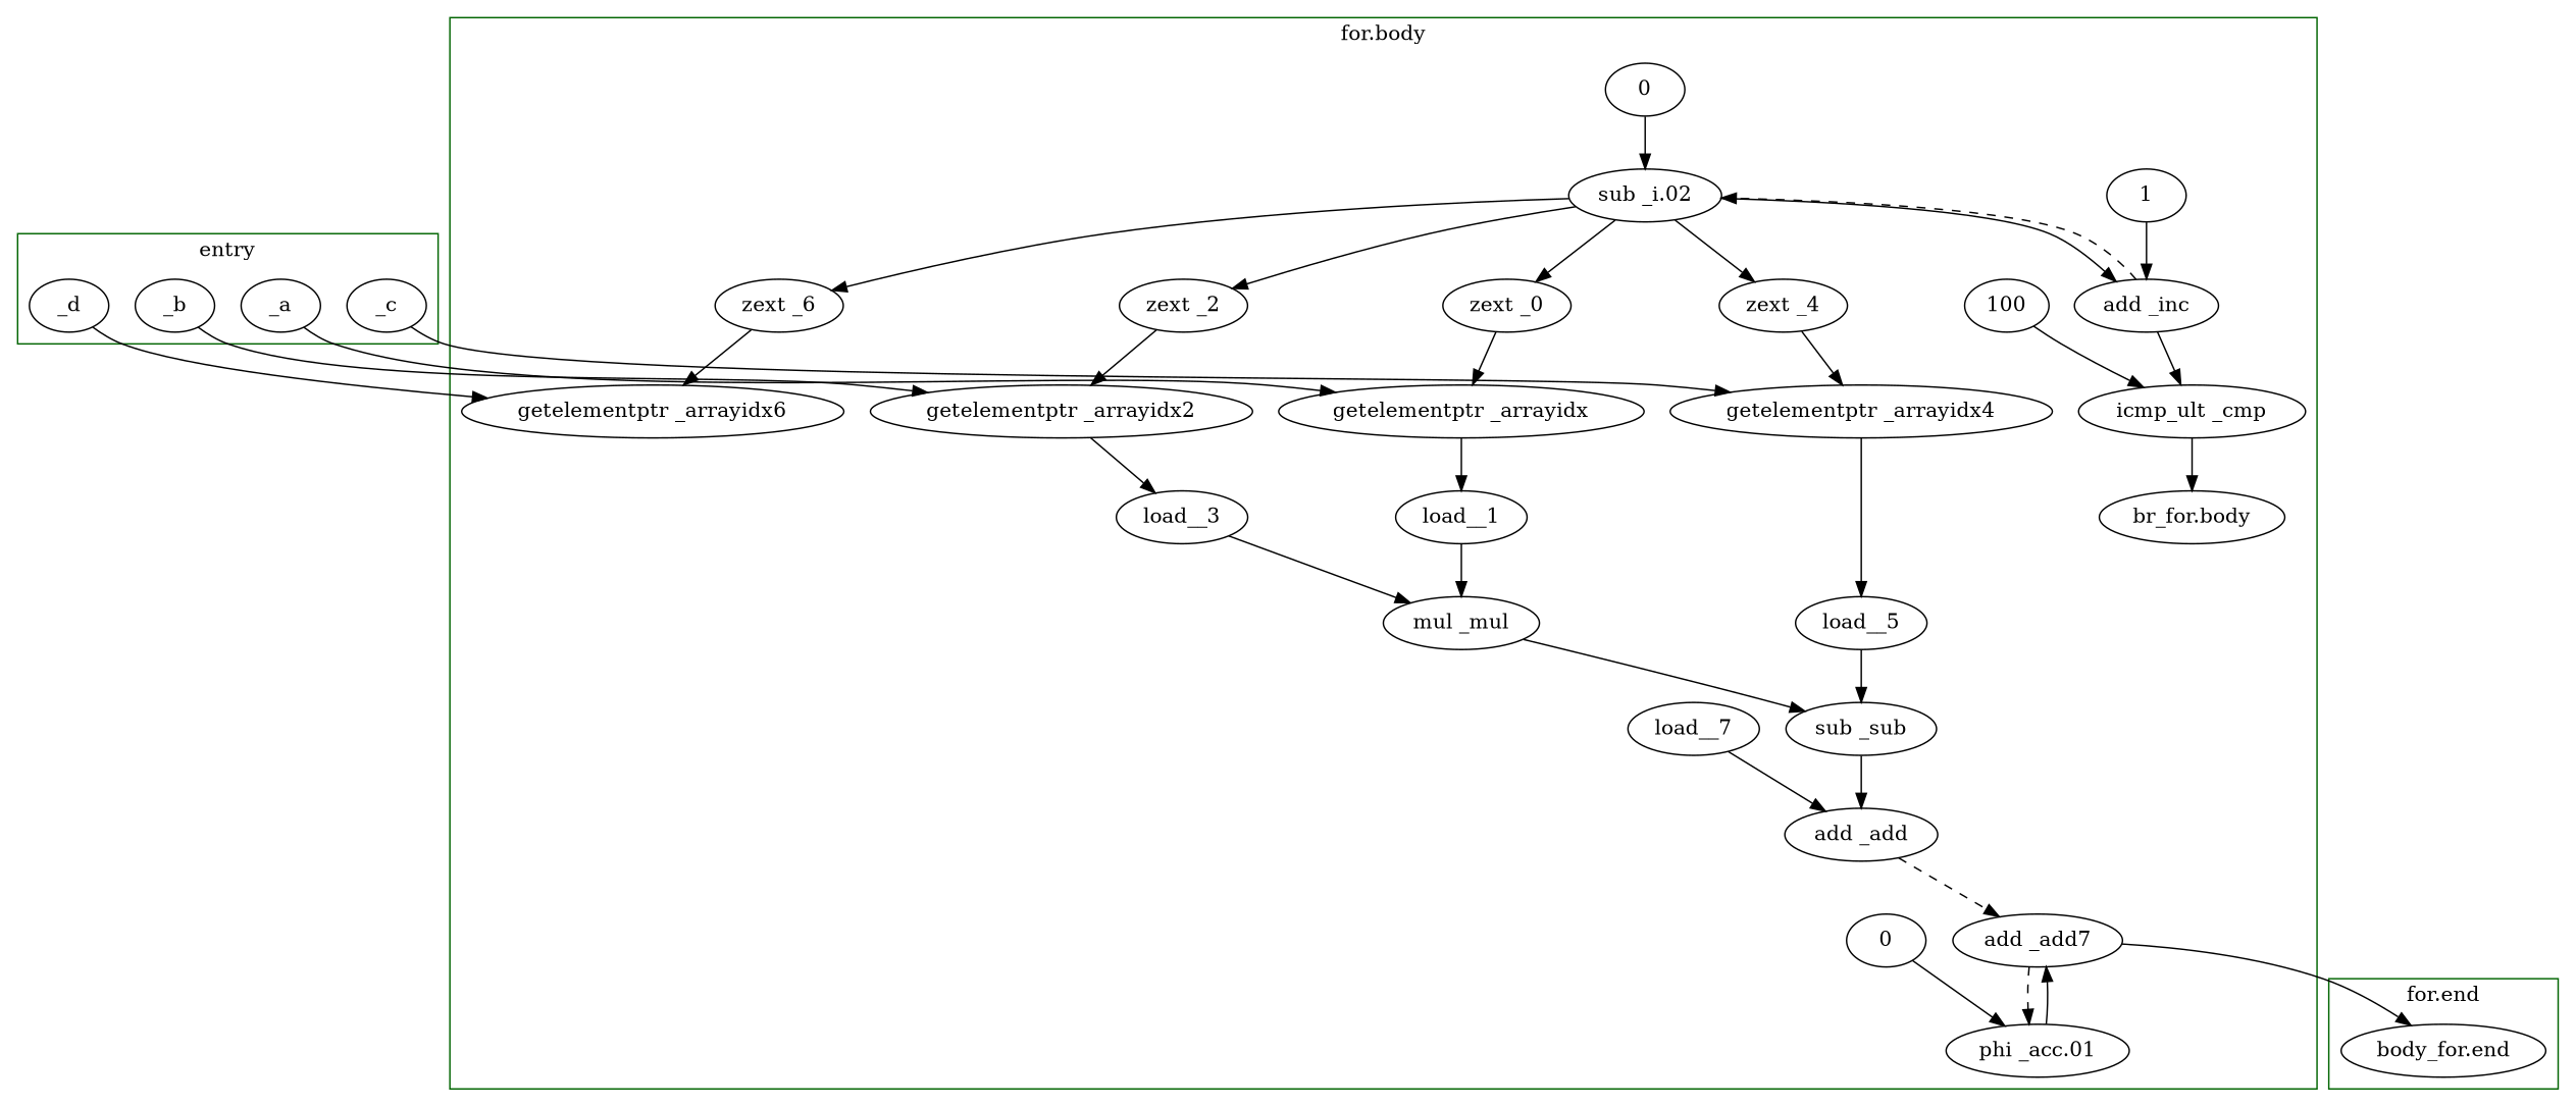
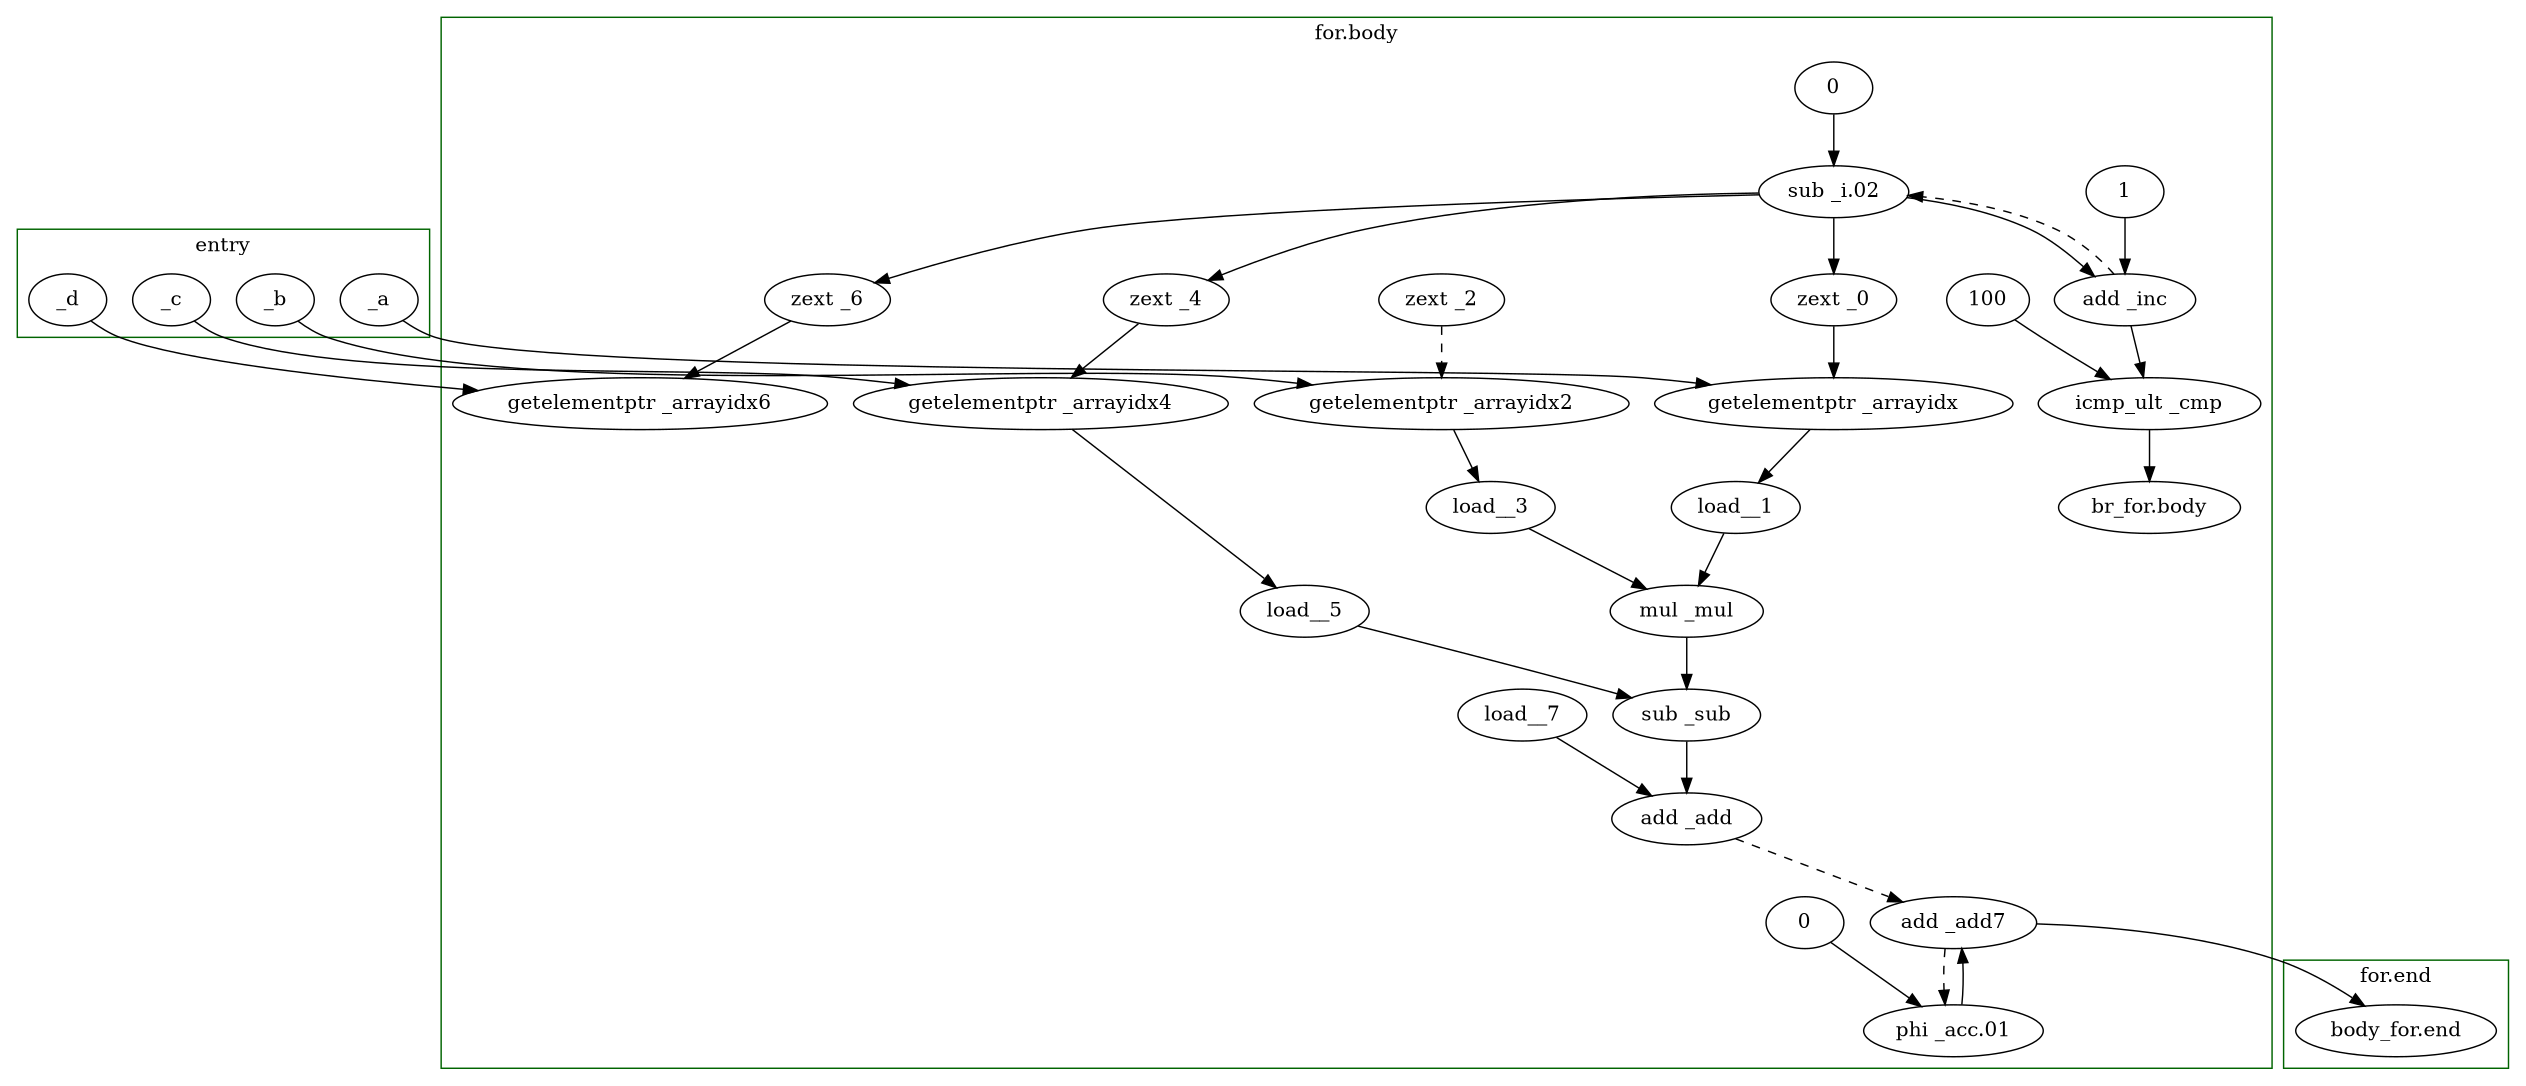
  digraph {
    node [bbID="for.body" type=argument bitwidth=32]
    _a [bbID=entry bitwidth=""]
    _b [bbID=entry bitwidth=""]
    _c [bbID=entry bitwidth=""]
    _d [bbID=entry bitwidth=""]
    n5 [instruction="%i.02 = phi i32 [ 0, %entry ], [ %inc, %for.body ]" label="sub _i.02" type=phi]
    n6 [instruction="%inc = add nuw nsw i32 %i.02, 1" label="add _inc" type=add]
    n7 [bitwidth=64 instruction="%0 = zext i32 %i.02 to i64" label="zext _0" type=zext]
    n8 [bitwidth=64 instruction="%2 = zext i32 %i.02 to i64" label="zext _2" type=zext]
    n9 [bitwidth=64 instruction="%4 = zext i32 %i.02 to i64" label="zext _4" type=zext]
    n10 [bitwidth=64 instruction="%6 = zext i32 %i.02 to i64" label="zext _6" type=zext]
    n11 [bitwidth=1 instruction="%cmp = icmp ult i32 %inc, 100" label="icmp_ult _cmp" type=icmp]
    n12 [instruction="%arrayidx = getelementptr inbounds i32, i32* %a, i64 %0" label="getelementptr _arrayidx" type=getelementptr]
    n13 [instruction="%arrayidx2 = getelementptr inbounds i32, i32* %b, i64 %2" label="getelementptr _arrayidx2" type=getelementptr]
    n14 [instruction="%arrayidx4 = getelementptr inbounds i32, i32* %c, i64 %4" label="getelementptr _arrayidx4" type=getelementptr]
    n15 [instruction="%arrayidx6 = getelementptr inbounds i32, i32* %d, i64 %6" label="getelementptr _arrayidx6" type=getelementptr]
    n16 [bitwidth=0 instruction="br i1 %cmp, label %for.body, label %for.end" label="br_for.body" type=br]
    n17 [label=0 type=constant value=0 bitwidth=""]
    n18 [instruction="%acc.01 = phi i32 [ 0, %entry ], [ %add7, %for.body ]" label="phi _acc.01" type=phi]
    n19 [instruction="%add7 = add nsw i32 %acc.01, %add" label="add _add7" type=add]
    n20 [label=0 type=constant value=0 bitwidth=""]
    n21 [instruction="%1 = load i32, i32* %arrayidx, align 4" label=load__1 type=load]
    n22 [instruction="%mul = mul nsw i32 %1, %3" label="mul _mul" type=mul]
    n23 [instruction="%sub = sub nsw i32 %mul, %5" label="sub _sub" type=sub]
    n24 [instruction="%3 = load i32, i32* %arrayidx2, align 4" label=load__3 type=load]
    n25 [instruction="%add = add nsw i32 %sub, %7" label="add _add" type=add]
    n26 [instruction="%5 = load i32, i32* %arrayidx4, align 4" label=load__5 type=load]
    n27 [instruction="%7 = load i32, i32* %arrayidx6, align 4" label=load__7 type=load]
    n28 [label=1 type=constant value=0 bitwidth=""]
    n29 [label=100 type=constant value=0 bitwidth=""]
    n30 [bbID="for.end" bitwidth=0 instruction="ret i32 %add7" label="body_for.end" type=ret]
    subgraph cluster_1 {
      color=darkgreen
      label=entry
      _a
      _b
      _c
      _d
    }
    subgraph cluster_2 {
      color=darkgreen
      label="for.body"
      n5
      n6
      n7
      n8
      n9
      n10
      n11
      n12
      n13
      n14
      n15
      n16
      n17
      n18
      n19
      n20
      n21
      n22
      n23
      n24
      n25
      n26
      n27
      n28
      n29
    }
    subgraph cluster_3 {
      color=darkgreen
      label="for.end"
      n30
    }
    _a -> n12
    _b -> n13
    _c -> n14
    _d -> n15
    n5 -> n6
    n5 -> n7
-   n5 -> n8
    n5 -> n9
    n5 -> n10
    n6 -> n5 [style=dashed]
    n6 -> n11
    n7 -> n12
-   n8 -> n13
+   n8 -> n13 [style=dashed]
    n9 -> n14
    n10 -> n15
    n11 -> n16
    n12 -> n21
    n13 -> n24
    n14 -> n26
    n17 -> n5
    n18 -> n19
    n19 -> n18 [style=dashed]
    n19 -> n30
    n20 -> n18
    n21 -> n22
    n22 -> n23
    n23 -> n25
    n24 -> n22
    n25 -> n19 [style=dashed]
    n26 -> n23
    n27 -> n25
    n28 -> n6
    n29 -> n11
  }
